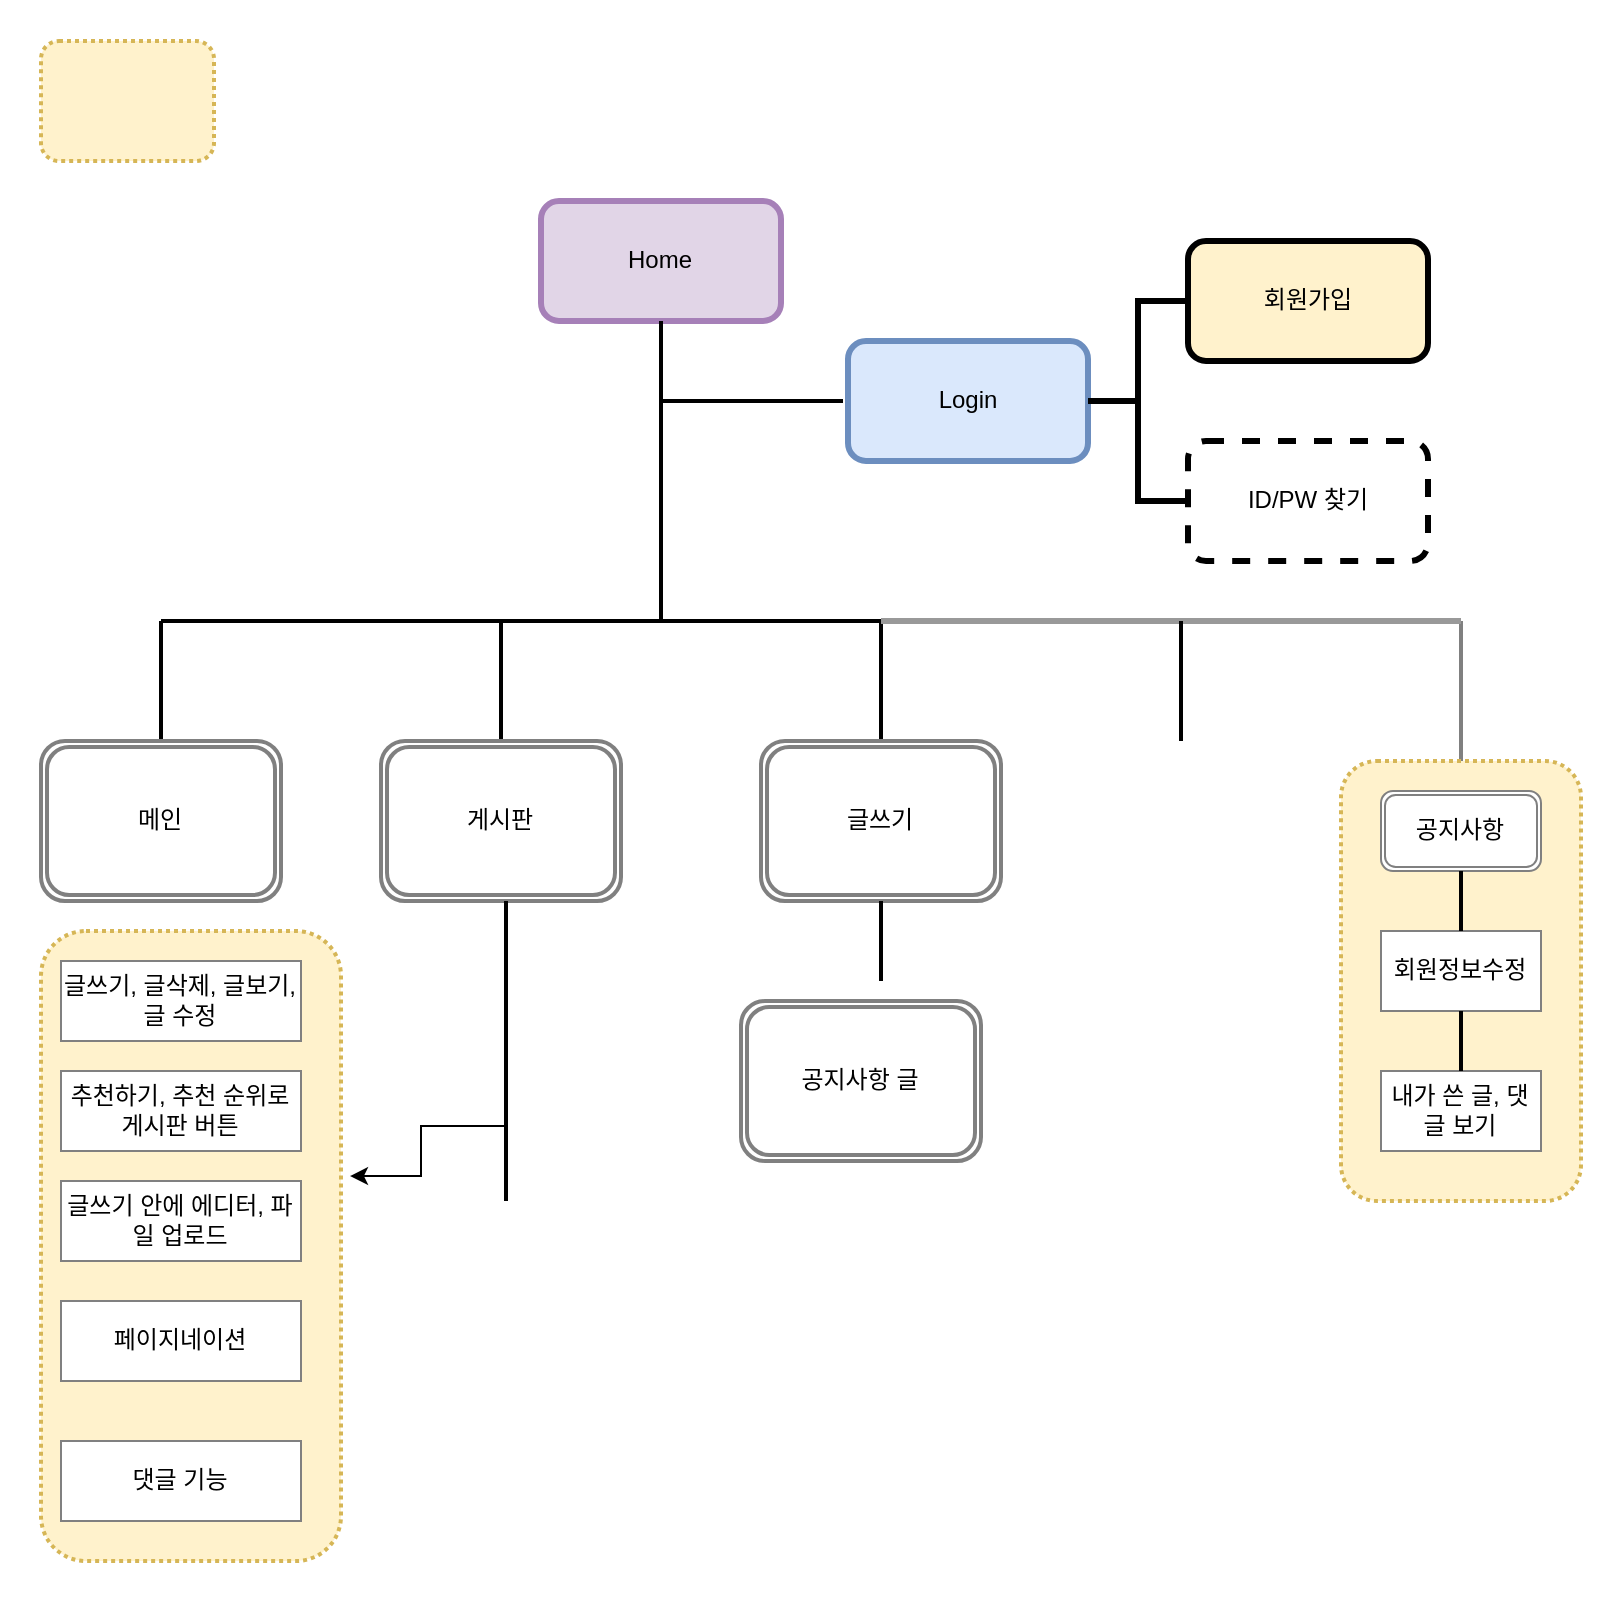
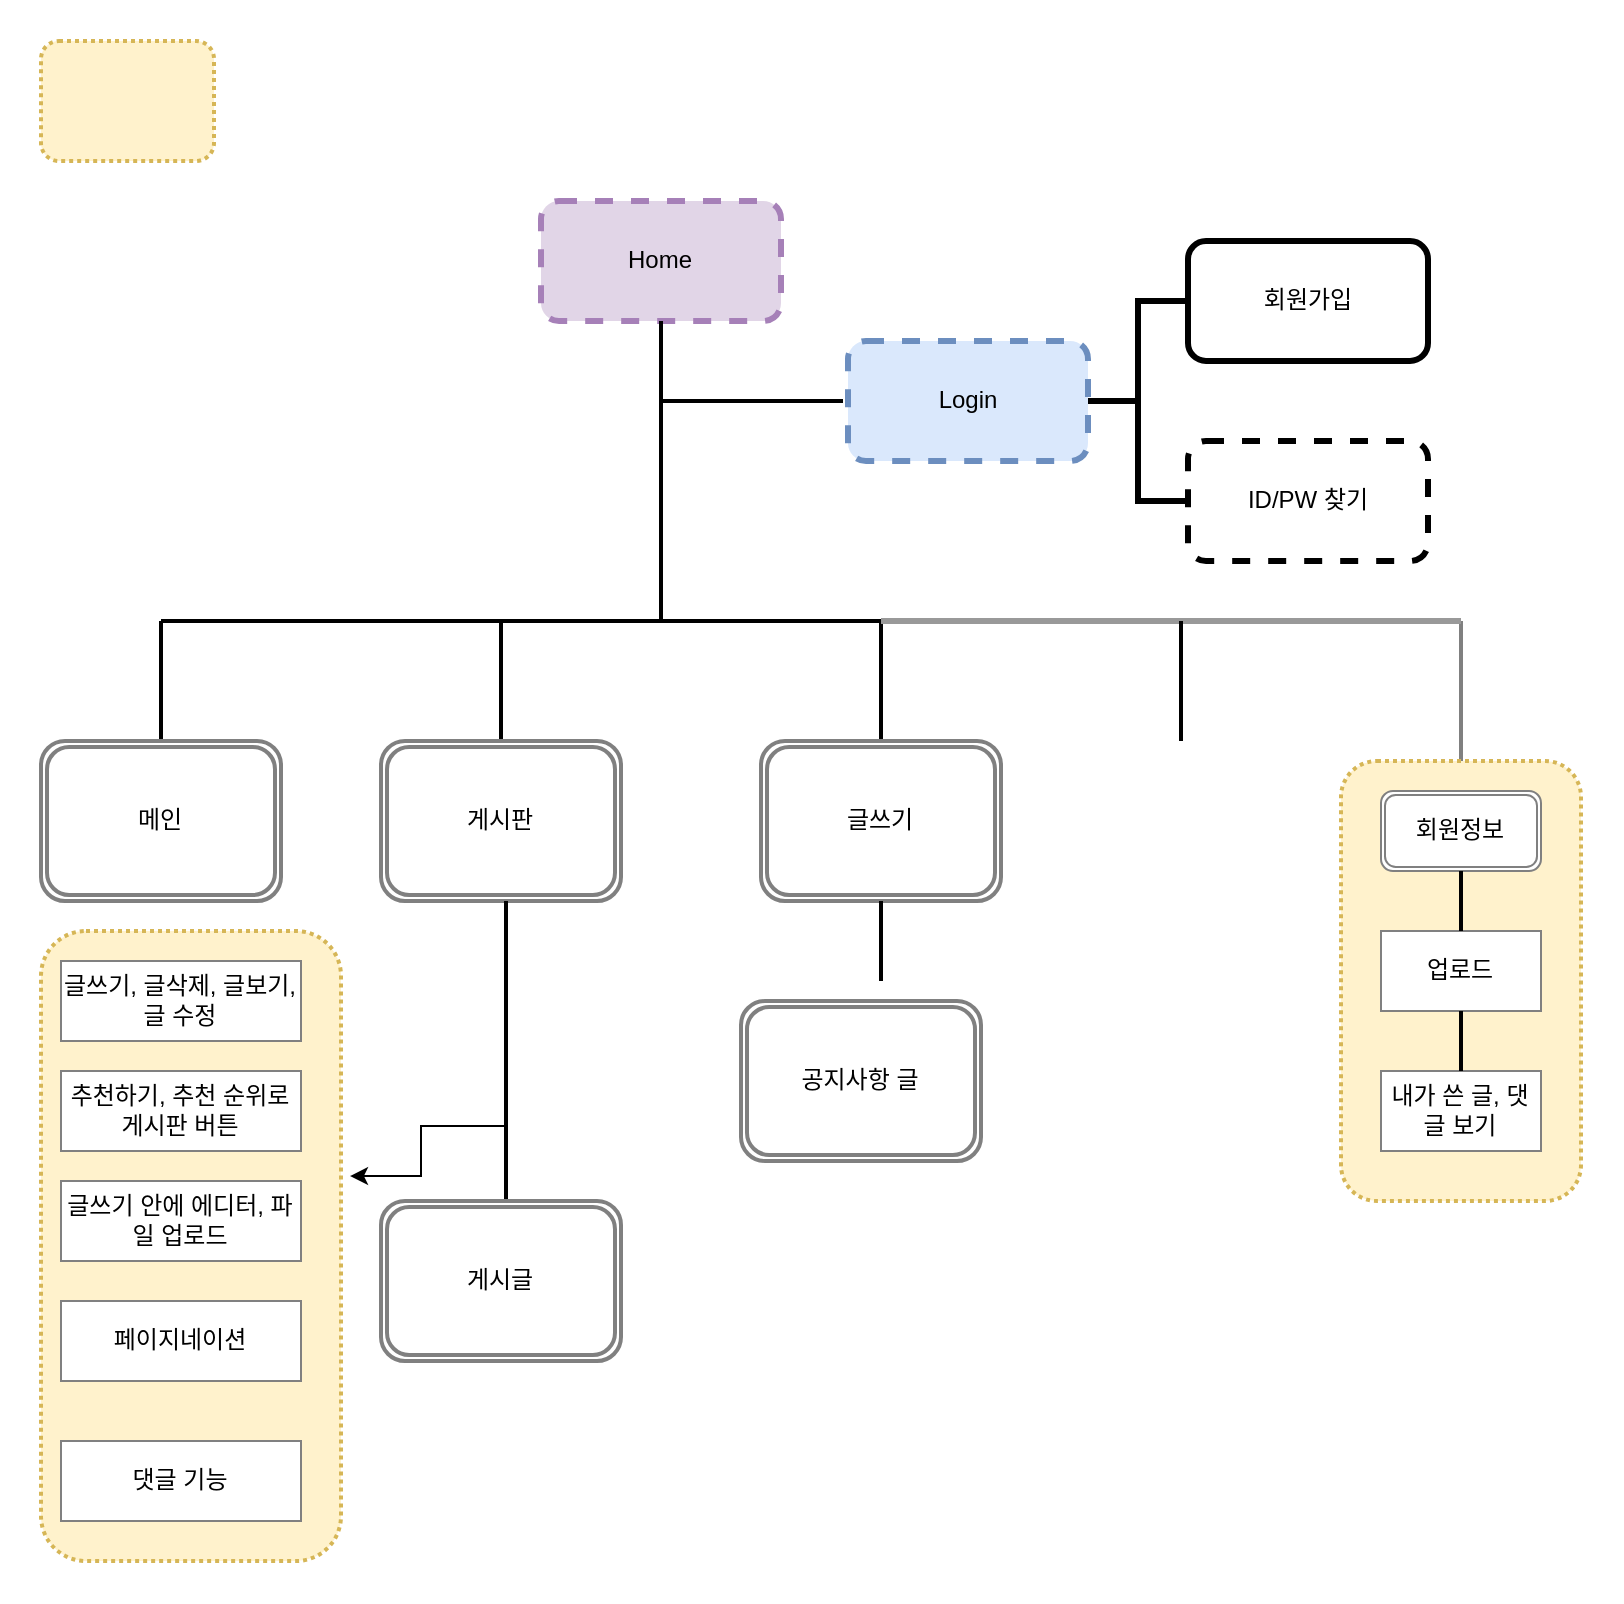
  <mxCell id="0" />
  <mxCell id="1" parent="0" />
- <mxCell id="2" value="Home" style="rounded=1;whiteSpace=wrap;html=1;fillColor=#e1d5e7;strokeColor=#A680B8;strokeWidth=3;" vertex="1" parent="1"><mxGeometry x="270" y="100" width="120" height="60" as="geometry" /></mxCell>
+ <mxCell id="2" value="Home" style="rounded=1;whiteSpace=wrap;html=1;fillColor=#e1d5e7;strokeColor=#A680B8;strokeWidth=3;dashed=1;" vertex="1" parent="1"><mxGeometry x="270" y="100" width="120" height="60" as="geometry" /></mxCell>
  <mxCell id="3" value="" style="line;strokeWidth=2;direction=south;html=1;" vertex="1" parent="1"><mxGeometry x="325" y="160" width="10" height="150" as="geometry" /></mxCell>
  <mxCell id="4" value="" style="line;strokeWidth=2;html=1;perimeter=backbonePerimeter;points=[];outlineConnect=0;" vertex="1" parent="1"><mxGeometry x="330" y="195" width="91" height="10" as="geometry" /></mxCell>
- <mxCell id="5" value="Login" style="rounded=1;whiteSpace=wrap;html=1;shadow=0;glass=0;strokeWidth=3;fillColor=#dae8fc;strokeColor=#6c8ebf;" vertex="1" parent="1"><mxGeometry x="423.5" y="170" width="120" height="60" as="geometry" /></mxCell>
+ <mxCell id="5" value="Login" style="rounded=1;whiteSpace=wrap;html=1;shadow=0;glass=0;strokeWidth=3;fillColor=#dae8fc;strokeColor=#6c8ebf;dashed=1;" vertex="1" parent="1"><mxGeometry x="423.5" y="170" width="120" height="60" as="geometry" /></mxCell>
  <mxCell id="6" value="" style="html=1;shape=mxgraph.flowchart.annotation_2;align=left;labelPosition=right;rounded=1;shadow=0;glass=0;strokeWidth=3;" vertex="1" parent="1"><mxGeometry x="543.5" y="150" width="50" height="100" as="geometry" /></mxCell>
- <mxCell id="7" value="회원가입" style="rounded=1;whiteSpace=wrap;html=1;shadow=0;glass=0;strokeWidth=3;fillColor=#fff2cc;" vertex="1" parent="1"><mxGeometry x="593.5" y="120" width="120" height="60" as="geometry" /></mxCell>
+ <mxCell id="7" value="회원가입" style="rounded=1;whiteSpace=wrap;html=1;shadow=0;glass=0;strokeWidth=3;" vertex="1" parent="1"><mxGeometry x="593.5" y="120" width="120" height="60" as="geometry" /></mxCell>
  <mxCell id="8" value="ID/PW 찾기" style="rounded=1;whiteSpace=wrap;html=1;shadow=0;glass=0;strokeWidth=3;dashed=1;" vertex="1" parent="1"><mxGeometry x="593.5" y="220" width="120" height="60" as="geometry" /></mxCell>
  <mxCell id="9" value="" style="line;strokeWidth=2;html=1;perimeter=backbonePerimeter;points=[];outlineConnect=0;rounded=1;shadow=0;glass=0;fillColor=#4D4D4D;" vertex="1" parent="1"><mxGeometry x="80" y="280" width="360" height="60" as="geometry" /></mxCell>
  <mxCell id="10" value="" style="line;strokeWidth=2;direction=south;html=1;rounded=1;shadow=0;glass=0;fillColor=#4D4D4D;" vertex="1" parent="1"><mxGeometry x="70" y="310" width="20" height="70" as="geometry" /></mxCell>
  <mxCell id="11" value="" style="line;strokeWidth=2;direction=south;html=1;rounded=1;shadow=0;glass=0;fillColor=#4D4D4D;" vertex="1" parent="1"><mxGeometry x="430" y="310" width="20" height="70" as="geometry" /></mxCell>
  <mxCell id="12" value="" style="line;strokeWidth=2;direction=south;html=1;rounded=1;shadow=0;glass=0;fillColor=#4D4D4D;strokeColor=#808080;" vertex="1" parent="1"><mxGeometry x="720" y="310" width="20" height="70" as="geometry" /></mxCell>
  <mxCell id="13" value="메인" style="shape=ext;double=1;rounded=1;whiteSpace=wrap;html=1;shadow=0;glass=0;strokeWidth=2;fillColor=#FFFFFF;strokeColor=#808080;" vertex="1" parent="1"><mxGeometry x="20" y="370" width="120" height="80" as="geometry" /></mxCell>
  <mxCell id="14" value="글쓰기" style="shape=ext;double=1;rounded=1;whiteSpace=wrap;html=1;shadow=0;glass=0;strokeWidth=2;fillColor=#FFFFFF;strokeColor=#808080;" vertex="1" parent="1"><mxGeometry x="380" y="370" width="120" height="80" as="geometry" /></mxCell>
  <mxCell id="15" value="" style="line;strokeWidth=2;direction=south;html=1;rounded=1;shadow=0;glass=0;fillColor=#4D4D4D;" vertex="1" parent="1"><mxGeometry x="240" y="310" width="20" height="70" as="geometry" /></mxCell>
  <mxCell id="16" value="게시판" style="shape=ext;double=1;rounded=1;whiteSpace=wrap;html=1;shadow=0;glass=0;strokeWidth=2;fillColor=#FFFFFF;strokeColor=#808080;" vertex="1" parent="1"><mxGeometry x="190" y="370" width="120" height="80" as="geometry" /></mxCell>
  <mxCell id="17" style="edgeStyle=orthogonalEdgeStyle;rounded=0;orthogonalLoop=1;jettySize=auto;html=1;exitX=0.75;exitY=0.5;exitDx=0;exitDy=0;exitPerimeter=0;entryX=1.03;entryY=0.389;entryDx=0;entryDy=0;entryPerimeter=0;" edge="1" parent="1" source="18" target="24"><mxGeometry relative="1" as="geometry" /></mxCell>
  <mxCell id="18" value="" style="line;strokeWidth=2;direction=south;html=1;rounded=1;shadow=0;glass=0;fillColor=#4D4D4D;" vertex="1" parent="1"><mxGeometry x="250" y="450" width="5" height="150" as="geometry" /></mxCell>
+ <mxCell id="19" value="게시글" style="shape=ext;double=1;rounded=1;whiteSpace=wrap;html=1;shadow=0;glass=0;strokeWidth=2;fillColor=#FFFFFF;strokeColor=#808080;" vertex="1" parent="1"><mxGeometry x="190" y="600" width="120" height="80" as="geometry" /></mxCell>
  <mxCell id="20" value="공지사항 글" style="shape=ext;double=1;rounded=1;whiteSpace=wrap;html=1;shadow=0;glass=0;strokeWidth=2;fillColor=#FFFFFF;strokeColor=#808080;" vertex="1" parent="1"><mxGeometry x="370" y="500" width="120" height="80" as="geometry" /></mxCell>
  <mxCell id="21" value="" style="line;strokeWidth=2;direction=south;html=1;rounded=1;shadow=0;glass=0;fillColor=#4D4D4D;" vertex="1" parent="1"><mxGeometry x="435" y="450" width="10" height="40" as="geometry" /></mxCell>
  <mxCell id="22" value="" style="line;strokeWidth=3;html=1;rounded=1;shadow=0;glass=0;fillColor=#4D4D4D;gradientColor=none;strokeColor=#999999;" vertex="1" parent="1"><mxGeometry x="440" y="305" width="290" height="10" as="geometry" /></mxCell>
  <mxCell id="23" value="" style="line;strokeWidth=2;direction=south;html=1;rounded=1;shadow=0;glass=0;fillColor=#4D4D4D;" vertex="1" parent="1"><mxGeometry x="580" y="310" width="20" height="60" as="geometry" /></mxCell>
  <mxCell id="24" value="" style="shape=ext;double=0;rounded=1;whiteSpace=wrap;html=1;shadow=0;glass=0;strokeColor=#d6b656;strokeWidth=2;fillColor=#fff2cc;dashed=1;dashPattern=1 1;" vertex="1" parent="1"><mxGeometry x="20" y="465" width="150" height="315" as="geometry" /></mxCell>
  <mxCell id="25" value="글쓰기, 글삭제, 글보기, 글 수정" style="shape=ext;double=0;rounded=0;whiteSpace=wrap;html=1;shadow=0;glass=0;strokeWidth=1;gradientColor=none;fillColor=#FFFFFF;strokeColor=#808080;" vertex="1" parent="1"><mxGeometry x="30" y="480" width="120" height="40" as="geometry" /></mxCell>
  <mxCell id="26" value="추천하기, 추천 순위로 게시판 버튼" style="shape=ext;double=0;rounded=0;whiteSpace=wrap;html=1;shadow=0;glass=0;strokeWidth=1;gradientColor=none;fillColor=#FFFFFF;strokeColor=#808080;" vertex="1" parent="1"><mxGeometry x="30" y="535" width="120" height="40" as="geometry" /></mxCell>
  <mxCell id="27" value="" style="shape=ext;double=0;rounded=1;whiteSpace=wrap;html=1;shadow=0;glass=0;strokeColor=#d6b656;strokeWidth=2;fillColor=#fff2cc;dashed=1;dashPattern=1 1;" vertex="1" parent="1"><mxGeometry x="670" y="380" width="120" height="220" as="geometry" /></mxCell>
- <mxCell id="28" value="공지사항" style="shape=ext;double=1;rounded=1;whiteSpace=wrap;html=1;shadow=0;glass=0;strokeWidth=1;gradientColor=none;fillColor=#FFFFFF;strokeColor=#808080;" vertex="1" parent="1"><mxGeometry x="690" y="395" width="80" height="40" as="geometry" /></mxCell>
- <mxCell id="29" value="회원정보수정" style="shape=ext;double=0;rounded=0;whiteSpace=wrap;html=1;shadow=0;glass=0;strokeWidth=1;gradientColor=none;fillColor=#FFFFFF;strokeColor=#808080;" vertex="1" parent="1"><mxGeometry x="690" y="465" width="80" height="40" as="geometry" /></mxCell>
+ <mxCell id="28" value="회원정보" style="shape=ext;double=1;rounded=1;whiteSpace=wrap;html=1;shadow=0;glass=0;strokeWidth=1;gradientColor=none;fillColor=#FFFFFF;strokeColor=#808080;" vertex="1" parent="1"><mxGeometry x="690" y="395" width="80" height="40" as="geometry" /></mxCell>
+ <mxCell id="29" value="업로드" style="shape=ext;double=0;rounded=0;whiteSpace=wrap;html=1;shadow=0;glass=0;strokeWidth=1;gradientColor=none;fillColor=#FFFFFF;strokeColor=#808080;" vertex="1" parent="1"><mxGeometry x="690" y="465" width="80" height="40" as="geometry" /></mxCell>
  <mxCell id="30" value="내가 쓴 글, 댓글 보기" style="shape=ext;double=0;rounded=0;whiteSpace=wrap;html=1;shadow=0;glass=0;strokeWidth=1;gradientColor=none;fillColor=#FFFFFF;strokeColor=#808080;" vertex="1" parent="1"><mxGeometry x="690" y="535" width="80" height="40" as="geometry" /></mxCell>
  <mxCell id="31" value="" style="line;strokeWidth=2;direction=south;html=1;rounded=1;shadow=0;glass=0;fillColor=#4D4D4D;" vertex="1" parent="1"><mxGeometry x="720" y="435" width="20" height="30" as="geometry" /></mxCell>
  <mxCell id="32" value="" style="line;strokeWidth=2;direction=south;html=1;rounded=1;shadow=0;glass=0;fillColor=#4D4D4D;" vertex="1" parent="1"><mxGeometry x="720" y="505" width="20" height="30" as="geometry" /></mxCell>
  <mxCell id="33" value="글쓰기 안에 에디터, 파일 업로드" style="shape=ext;double=0;rounded=0;whiteSpace=wrap;html=1;shadow=0;glass=0;strokeWidth=1;gradientColor=none;fillColor=#FFFFFF;strokeColor=#808080;" vertex="1" parent="1"><mxGeometry x="30" y="590" width="120" height="40" as="geometry" /></mxCell>
  <mxCell id="34" value="페이지네이션" style="shape=ext;double=0;rounded=0;whiteSpace=wrap;html=1;shadow=0;glass=0;strokeWidth=1;gradientColor=none;fillColor=#FFFFFF;strokeColor=#808080;" vertex="1" parent="1"><mxGeometry x="30" y="650" width="120" height="40" as="geometry" /></mxCell>
  <mxCell id="35" value="댓글 기능" style="shape=ext;double=0;rounded=0;whiteSpace=wrap;html=1;shadow=0;glass=0;strokeWidth=1;gradientColor=none;fillColor=#FFFFFF;strokeColor=#808080;" vertex="1" parent="1"><mxGeometry x="30" y="720" width="120" height="40" as="geometry" /></mxCell>
  <mxCell id="36" value="" style="shape=ext;double=0;rounded=1;whiteSpace=wrap;html=1;shadow=0;glass=0;strokeColor=#d6b656;strokeWidth=2;fillColor=#fff2cc;dashed=1;dashPattern=1 1;" vertex="1" parent="1"><mxGeometry x="20" y="20" width="86.5" height="60" as="geometry" /></mxCell>
